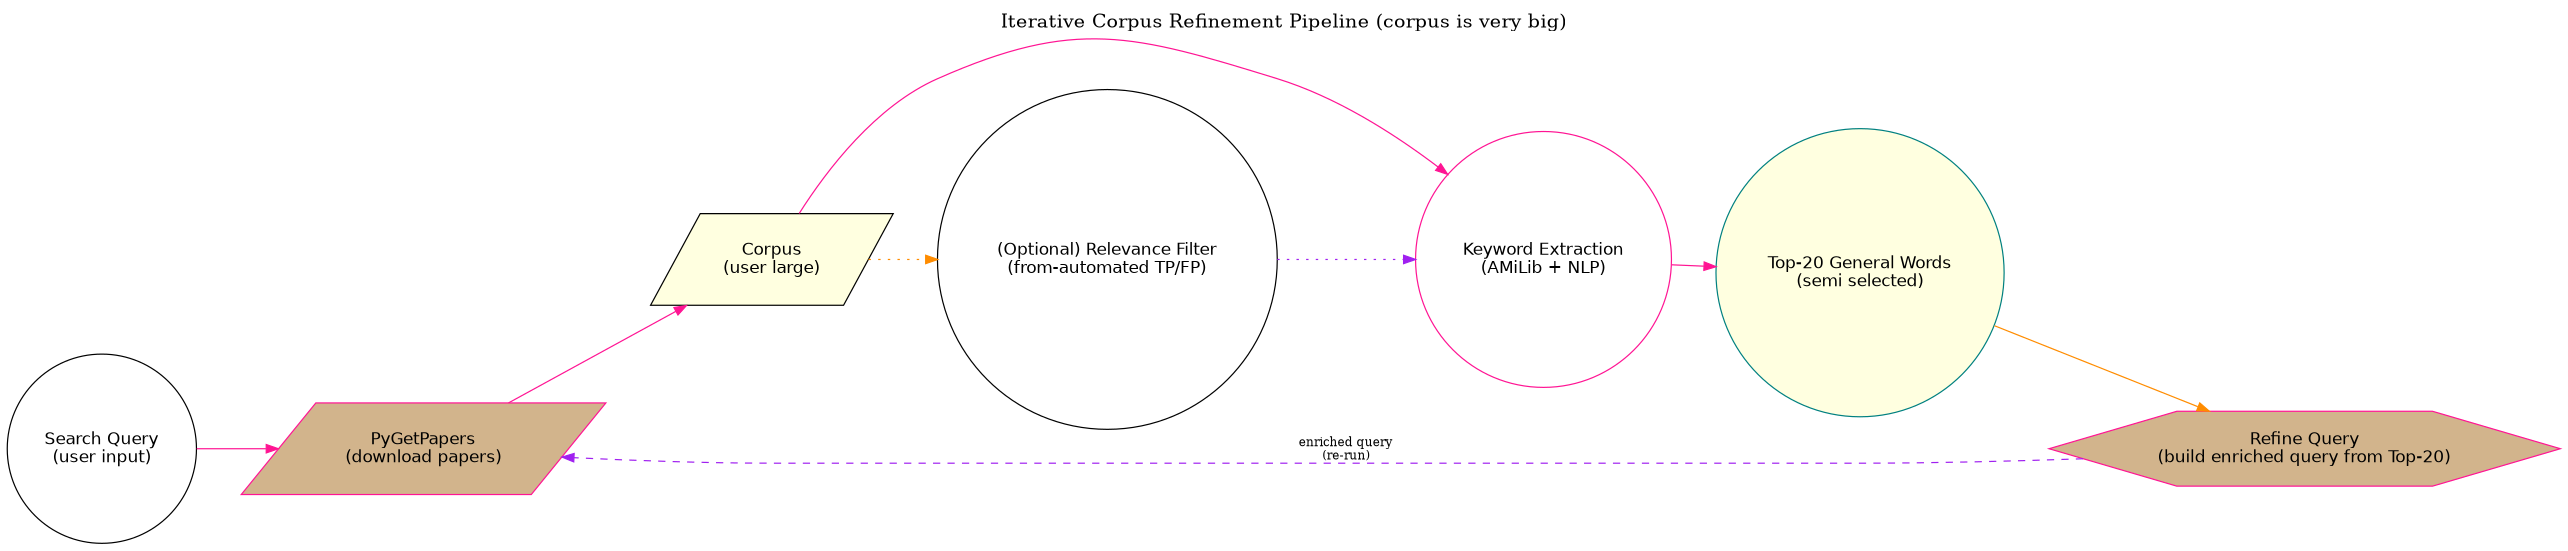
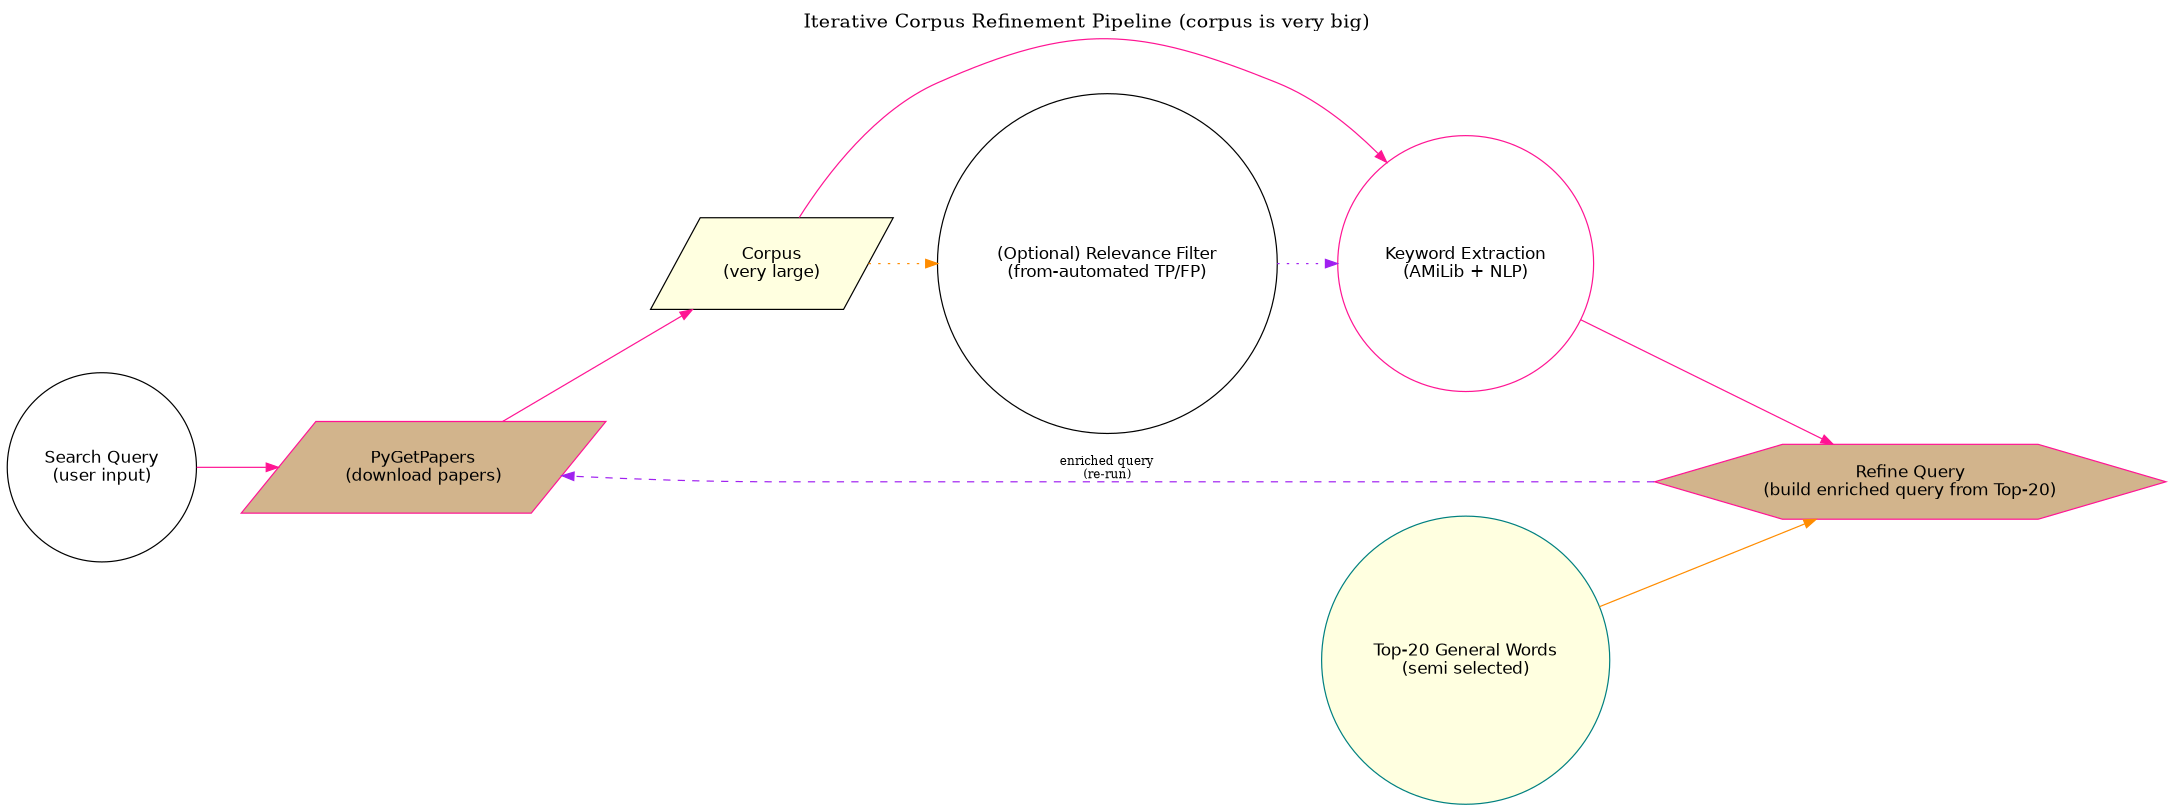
  digraph {
    fontsize=16
    label="Iterative Corpus Refinement Pipeline (corpus is very big)"
    labelloc=t
    rankdir=LR
    node [color=black fillcolor=white fontname=Helvetica shape=circle style=filled]
    edge [color=deeppink]
    n1 [label="Search Query\n(user input)"]
    n2 [color=deeppink fillcolor=tan label="PyGetPapers\n(download papers)" shape=parallelogram]
-   n3 [fillcolor=lightyellow label="Corpus\n(user large)" shape=parallelogram]
+   n3 [fillcolor=lightyellow label="Corpus\n(very large)" shape=parallelogram]
    n4 [color=deeppink label="Keyword Extraction\n(AMiLib + NLP)"]
    n5 [label="(Optional) Relevance Filter\n(from-automated TP/FP)"]
    n6 [color=teal fillcolor=lightyellow label="Top-20 General Words\n(semi selected)"]
    n7 [color=deeppink fillcolor=tan label="Refine Query\n(build enriched query from Top-20)" shape=hexagon]
    n1 -> n2
    n2 -> n3
    n3 -> n4
    n3 -> n5 [color=darkorange style=dotted]
-   n4 -> n6
+   n4 -> n7
    n5 -> n4 [color=purple style=dotted]
    n6 -> n7 [color=darkorange]
    n7 -> n2 [color=purple fontsize=10 label="enriched query\n(re-run)" style=dashed]
  }
